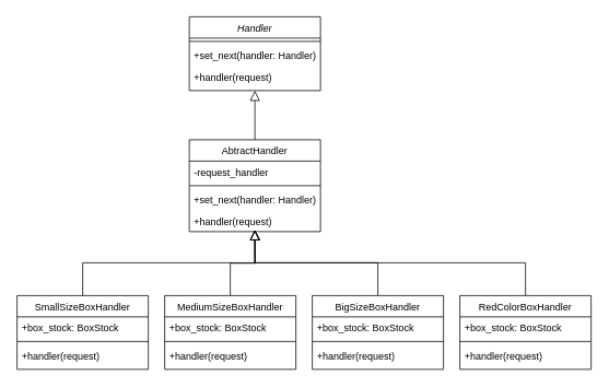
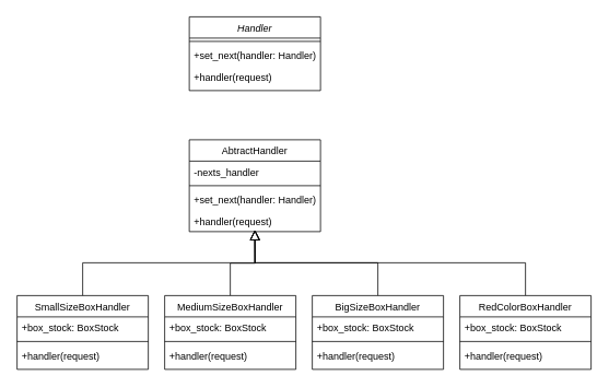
  <mxCell id="0" />
  <mxCell id="1" parent="0" />
  <mxCell id="2" value="Handler" style="swimlane;fontStyle=2;align=center;verticalAlign=top;childLayout=stackLayout;horizontal=1;startSize=26;horizontalStack=0;resizeParent=1;resizeLast=0;collapsible=1;marginBottom=0;rounded=0;shadow=0;strokeWidth=1;" parent="1" vertex="1"><mxGeometry x="230" y="20" width="160" height="90" as="geometry"><mxRectangle x="230" y="140" width="160" height="26" as="alternateBounds" /></mxGeometry></mxCell>
  <mxCell id="3" value="" style="line;html=1;strokeWidth=1;align=left;verticalAlign=middle;spacingTop=-1;spacingLeft=3;spacingRight=3;rotatable=0;labelPosition=right;points=[];portConstraint=eastwest;" parent="2" vertex="1"><mxGeometry y="26" width="160" height="8" as="geometry" /></mxCell>
  <mxCell id="4" value="+set_next(handler: Handler)" style="text;align=left;verticalAlign=top;spacingLeft=4;spacingRight=4;overflow=hidden;rotatable=0;points=[[0,0.5],[1,0.5]];portConstraint=eastwest;" parent="2" vertex="1"><mxGeometry y="34" width="160" height="26" as="geometry" /></mxCell>
  <mxCell id="5" value="+handler(request)" style="text;align=left;verticalAlign=top;spacingLeft=4;spacingRight=4;overflow=hidden;rotatable=0;points=[[0,0.5],[1,0.5]];portConstraint=eastwest;" vertex="1" parent="2"><mxGeometry y="60" width="160" height="26" as="geometry" /></mxCell>
  <mxCell id="6" value="AbtractHandler" style="swimlane;fontStyle=0;align=center;verticalAlign=top;childLayout=stackLayout;horizontal=1;startSize=26;horizontalStack=0;resizeParent=1;resizeLast=0;collapsible=1;marginBottom=0;rounded=0;shadow=0;strokeWidth=1;" parent="1" vertex="1"><mxGeometry x="230" y="170" width="160" height="112" as="geometry"><mxRectangle x="340" y="380" width="170" height="26" as="alternateBounds" /></mxGeometry></mxCell>
- <mxCell id="7" value="-request_handler" style="text;align=left;verticalAlign=top;spacingLeft=4;spacingRight=4;overflow=hidden;rotatable=0;points=[[0,0.5],[1,0.5]];portConstraint=eastwest;" parent="6" vertex="1"><mxGeometry y="26" width="160" height="26" as="geometry" /></mxCell>
+ <mxCell id="7" value="-nexts_handler" style="text;align=left;verticalAlign=top;spacingLeft=4;spacingRight=4;overflow=hidden;rotatable=0;points=[[0,0.5],[1,0.5]];portConstraint=eastwest;" parent="6" vertex="1"><mxGeometry y="26" width="160" height="26" as="geometry" /></mxCell>
  <mxCell id="8" value="" style="line;html=1;strokeWidth=1;align=left;verticalAlign=middle;spacingTop=-1;spacingLeft=3;spacingRight=3;rotatable=0;labelPosition=right;points=[];portConstraint=eastwest;" parent="6" vertex="1"><mxGeometry y="52" width="160" height="8" as="geometry" /></mxCell>
  <mxCell id="9" value="+set_next(handler: Handler)" style="text;align=left;verticalAlign=top;spacingLeft=4;spacingRight=4;overflow=hidden;rotatable=0;points=[[0,0.5],[1,0.5]];portConstraint=eastwest;" vertex="1" parent="6"><mxGeometry y="60" width="160" height="26" as="geometry" /></mxCell>
  <mxCell id="10" value="+handler(request)" style="text;align=left;verticalAlign=top;spacingLeft=4;spacingRight=4;overflow=hidden;rotatable=0;points=[[0,0.5],[1,0.5]];portConstraint=eastwest;" vertex="1" parent="6"><mxGeometry y="86" width="160" height="26" as="geometry" /></mxCell>
- <mxCell id="11" value="" style="endArrow=block;endSize=10;endFill=0;shadow=0;strokeWidth=1;rounded=0;edgeStyle=elbowEdgeStyle;elbow=vertical;" parent="1" source="6" target="2" edge="1"><mxGeometry width="160" relative="1" as="geometry"><mxPoint x="220" y="273" as="sourcePoint" /><mxPoint x="320" y="171" as="targetPoint" /></mxGeometry></mxCell>
  <mxCell id="12" style="edgeStyle=orthogonalEdgeStyle;rounded=0;orthogonalLoop=1;jettySize=auto;html=1;endArrow=block;endFill=0;startSize=10;endSize=10;" edge="1" parent="1" source="13"><mxGeometry relative="1" as="geometry"><mxPoint x="310" y="280" as="targetPoint" /><Array as="points"><mxPoint x="100" y="320" /><mxPoint x="310" y="320" /></Array></mxGeometry></mxCell>
  <mxCell id="13" value="SmallSizeBoxHandler" style="swimlane;fontStyle=0;align=center;verticalAlign=top;childLayout=stackLayout;horizontal=1;startSize=26;horizontalStack=0;resizeParent=1;resizeLast=0;collapsible=1;marginBottom=0;rounded=0;shadow=0;strokeWidth=1;" vertex="1" parent="1"><mxGeometry x="20" y="360" width="160" height="90" as="geometry"><mxRectangle x="340" y="380" width="170" height="26" as="alternateBounds" /></mxGeometry></mxCell>
  <mxCell id="14" value="+box_stock: BoxStock" style="text;align=left;verticalAlign=top;spacingLeft=4;spacingRight=4;overflow=hidden;rotatable=0;points=[[0,0.5],[1,0.5]];portConstraint=eastwest;" vertex="1" parent="13"><mxGeometry y="26" width="160" height="26" as="geometry" /></mxCell>
  <mxCell id="15" value="" style="line;html=1;strokeWidth=1;align=left;verticalAlign=middle;spacingTop=-1;spacingLeft=3;spacingRight=3;rotatable=0;labelPosition=right;points=[];portConstraint=eastwest;" vertex="1" parent="13"><mxGeometry y="52" width="160" height="8" as="geometry" /></mxCell>
  <mxCell id="16" value="+handler(request)" style="text;align=left;verticalAlign=top;spacingLeft=4;spacingRight=4;overflow=hidden;rotatable=0;points=[[0,0.5],[1,0.5]];portConstraint=eastwest;" vertex="1" parent="13"><mxGeometry y="60" width="160" height="26" as="geometry" /></mxCell>
  <mxCell id="17" style="edgeStyle=orthogonalEdgeStyle;rounded=0;orthogonalLoop=1;jettySize=auto;html=1;startArrow=none;startFill=0;endArrow=block;endFill=0;startSize=12;endSize=10;" edge="1" parent="1" source="18"><mxGeometry relative="1" as="geometry"><mxPoint x="310" y="280" as="targetPoint" /></mxGeometry></mxCell>
  <mxCell id="18" value="MediumSizeBoxHandler" style="swimlane;fontStyle=0;align=center;verticalAlign=top;childLayout=stackLayout;horizontal=1;startSize=26;horizontalStack=0;resizeParent=1;resizeLast=0;collapsible=1;marginBottom=0;rounded=0;shadow=0;strokeWidth=1;" vertex="1" parent="1"><mxGeometry x="200" y="360" width="160" height="90" as="geometry"><mxRectangle x="340" y="380" width="170" height="26" as="alternateBounds" /></mxGeometry></mxCell>
  <mxCell id="19" value="+box_stock: BoxStock" style="text;align=left;verticalAlign=top;spacingLeft=4;spacingRight=4;overflow=hidden;rotatable=0;points=[[0,0.5],[1,0.5]];portConstraint=eastwest;" vertex="1" parent="18"><mxGeometry y="26" width="160" height="26" as="geometry" /></mxCell>
  <mxCell id="20" value="" style="line;html=1;strokeWidth=1;align=left;verticalAlign=middle;spacingTop=-1;spacingLeft=3;spacingRight=3;rotatable=0;labelPosition=right;points=[];portConstraint=eastwest;" vertex="1" parent="18"><mxGeometry y="52" width="160" height="8" as="geometry" /></mxCell>
  <mxCell id="21" value="+handler(request)" style="text;align=left;verticalAlign=top;spacingLeft=4;spacingRight=4;overflow=hidden;rotatable=0;points=[[0,0.5],[1,0.5]];portConstraint=eastwest;" vertex="1" parent="18"><mxGeometry y="60" width="160" height="26" as="geometry" /></mxCell>
  <mxCell id="22" style="edgeStyle=orthogonalEdgeStyle;rounded=0;orthogonalLoop=1;jettySize=auto;html=1;startArrow=none;startFill=0;endArrow=block;endFill=0;startSize=12;endSize=10;" edge="1" parent="1" source="23"><mxGeometry relative="1" as="geometry"><mxPoint x="310" y="280" as="targetPoint" /><Array as="points"><mxPoint x="460" y="320" /><mxPoint x="310" y="320" /></Array></mxGeometry></mxCell>
  <mxCell id="23" value="BigSizeBoxHandler" style="swimlane;fontStyle=0;align=center;verticalAlign=top;childLayout=stackLayout;horizontal=1;startSize=26;horizontalStack=0;resizeParent=1;resizeLast=0;collapsible=1;marginBottom=0;rounded=0;shadow=0;strokeWidth=1;" vertex="1" parent="1"><mxGeometry x="380" y="360" width="160" height="90" as="geometry"><mxRectangle x="340" y="380" width="170" height="26" as="alternateBounds" /></mxGeometry></mxCell>
  <mxCell id="24" value="+box_stock: BoxStock" style="text;align=left;verticalAlign=top;spacingLeft=4;spacingRight=4;overflow=hidden;rotatable=0;points=[[0,0.5],[1,0.5]];portConstraint=eastwest;" vertex="1" parent="23"><mxGeometry y="26" width="160" height="26" as="geometry" /></mxCell>
  <mxCell id="25" value="" style="line;html=1;strokeWidth=1;align=left;verticalAlign=middle;spacingTop=-1;spacingLeft=3;spacingRight=3;rotatable=0;labelPosition=right;points=[];portConstraint=eastwest;" vertex="1" parent="23"><mxGeometry y="52" width="160" height="8" as="geometry" /></mxCell>
  <mxCell id="26" value="+handler(request)" style="text;align=left;verticalAlign=top;spacingLeft=4;spacingRight=4;overflow=hidden;rotatable=0;points=[[0,0.5],[1,0.5]];portConstraint=eastwest;" vertex="1" parent="23"><mxGeometry y="60" width="160" height="26" as="geometry" /></mxCell>
  <mxCell id="27" style="edgeStyle=orthogonalEdgeStyle;rounded=0;orthogonalLoop=1;jettySize=auto;html=1;startArrow=none;startFill=0;endArrow=block;endFill=0;startSize=12;endSize=10;" edge="1" parent="1" source="28"><mxGeometry relative="1" as="geometry"><mxPoint x="310" y="280" as="targetPoint" /><Array as="points"><mxPoint x="640" y="320" /><mxPoint x="310" y="320" /></Array></mxGeometry></mxCell>
  <mxCell id="28" value="RedColorBoxHandler" style="swimlane;fontStyle=0;align=center;verticalAlign=top;childLayout=stackLayout;horizontal=1;startSize=26;horizontalStack=0;resizeParent=1;resizeLast=0;collapsible=1;marginBottom=0;rounded=0;shadow=0;strokeWidth=1;" vertex="1" parent="1"><mxGeometry x="560" y="360" width="160" height="90" as="geometry"><mxRectangle x="340" y="380" width="170" height="26" as="alternateBounds" /></mxGeometry></mxCell>
  <mxCell id="29" value="+box_stock: BoxStock" style="text;align=left;verticalAlign=top;spacingLeft=4;spacingRight=4;overflow=hidden;rotatable=0;points=[[0,0.5],[1,0.5]];portConstraint=eastwest;" vertex="1" parent="28"><mxGeometry y="26" width="160" height="26" as="geometry" /></mxCell>
  <mxCell id="30" value="" style="line;html=1;strokeWidth=1;align=left;verticalAlign=middle;spacingTop=-1;spacingLeft=3;spacingRight=3;rotatable=0;labelPosition=right;points=[];portConstraint=eastwest;" vertex="1" parent="28"><mxGeometry y="52" width="160" height="8" as="geometry" /></mxCell>
  <mxCell id="31" value="+handler(request)" style="text;align=left;verticalAlign=top;spacingLeft=4;spacingRight=4;overflow=hidden;rotatable=0;points=[[0,0.5],[1,0.5]];portConstraint=eastwest;" vertex="1" parent="28"><mxGeometry y="60" width="160" height="26" as="geometry" /></mxCell>
